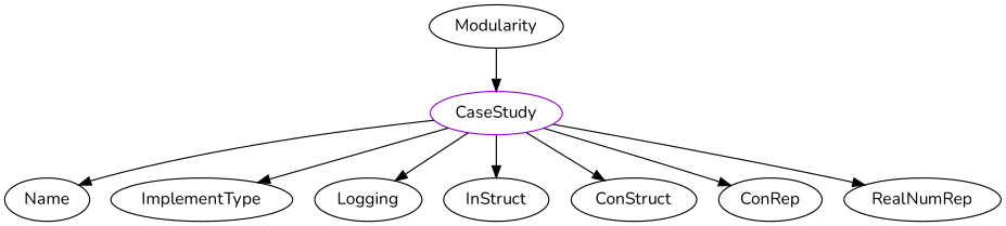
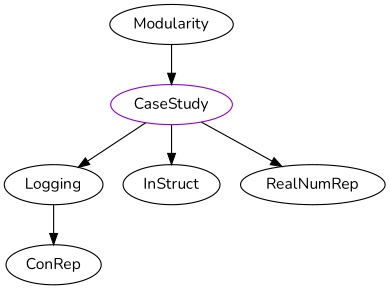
  digraph {
    fontname=Nunito
    node [fontname=Nunito]
    edge [fontname=Nunito]
    n1 [color=darkviolet label=CaseStudy shape=oval]
-   Name
-   ImplementType
    Logging
    InStruct
-   ConStruct
    ConRep
    RealNumRep
    Modularity
-   n1 -> Name
-   n1 -> ImplementType
    n1 -> Logging
    n1 -> InStruct
-   n1 -> ConStruct
-   n1 -> ConRep
+   Logging -> ConRep
    n1 -> RealNumRep
    Modularity -> n1
  }
